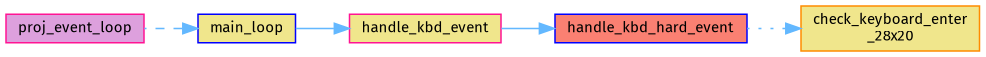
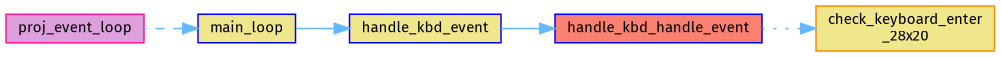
  digraph {
    fontname="Fira Sans"
    rankdir=RL
    node [color=blue fillcolor=khaki fontname="Fira Sans" fontsize=10 shape=box style=filled]
    edge [color=steelblue1 dir=back fontname="Fira Sans" fontsize=10 labelfontname=Helvetica labelfontsize=10 style=solid]
    n1 [color=darkorange fontcolor=black height=0.2 label="check_keyboard_enter\l_28x20" width=0.4]
-   n2 [fillcolor=salmon height=0.2 label=handle_kbd_hard_event width=0.4]
-   n3 [color=deeppink height=0.2 label=handle_kbd_event width=0.4]
+   n2 [fillcolor=salmon height=0.2 label=handle_kbd_handle_event width=0.4]
+   n3 [height=0.2 label=handle_kbd_event width=0.4]
    n4 [height=0.2 label=main_loop width=0.4]
    n5 [color=deeppink fillcolor=plum height=0.2 label=proj_event_loop width=0.4]
    n1 -> n2 [style=dotted]
    n2 -> n3
    n3 -> n4
    n4 -> n5 [style=dashed]
  }
